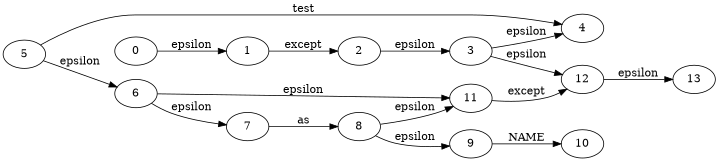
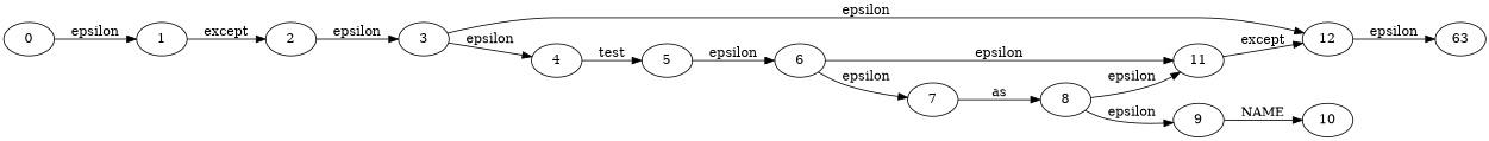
  digraph {
    rankdir=LR
    0
    1
    2
    3
    4
    12
    5
-   13
+   13 [label=63]
    6
    7
    11
    8
    9
    10
    0 -> 1 [label=epsilon]
    1 -> 2 [label=except]
    2 -> 3 [label=epsilon]
    3 -> 4 [label=epsilon]
    3 -> 12 [label=epsilon]
-   5 -> 4 [label=test]
+   4 -> 5 [label=test]
    12 -> 13 [label=epsilon]
    5 -> 6 [label=epsilon]
    6 -> 7 [label=epsilon]
    6 -> 11 [label=epsilon]
    7 -> 8 [label=as]
    11 -> 12 [label=except]
    8 -> 11 [label=epsilon]
    8 -> 9 [label=epsilon]
    9 -> 10 [label=NAME]
  }
